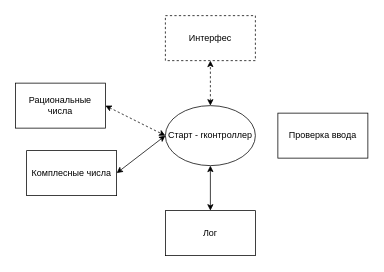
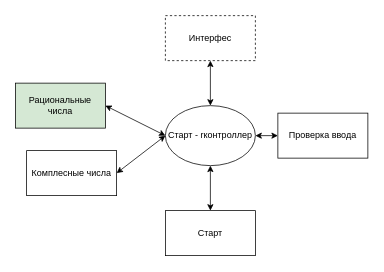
  <mxCell id="0" />
  <mxCell id="1" parent="0" />
  <mxCell id="2" value="Старт - rконтроллер" style="ellipse;whiteSpace=wrap;html=1;" parent="1" vertex="1"><mxGeometry x="220" y="140" width="120" height="80" as="geometry" /></mxCell>
  <mxCell id="3" value="Интерфес" style="rounded=0;whiteSpace=wrap;html=1;dashed=1;" parent="1" vertex="1"><mxGeometry x="220" y="20" width="120" height="60" as="geometry" /></mxCell>
  <mxCell id="4" value="Комплесные числа" style="rounded=0;whiteSpace=wrap;html=1;" parent="1" vertex="1"><mxGeometry x="35" y="200" width="120" height="60" as="geometry" /></mxCell>
- <mxCell id="5" value="Рациональные числа" style="rounded=0;whiteSpace=wrap;html=1;" parent="1" vertex="1"><mxGeometry x="20" y="110" width="120" height="60" as="geometry" /></mxCell>
- <mxCell id="6" value="Лог" style="rounded=0;whiteSpace=wrap;html=1;" parent="1" vertex="1"><mxGeometry x="220" y="280" width="120" height="60" as="geometry" /></mxCell>
- <mxCell id="7" value="" style="endArrow=classic;startArrow=classic;html=1;entryX=0.5;entryY=1;entryDx=0;entryDy=0;exitX=0.5;exitY=0;exitDx=0;exitDy=0;dashed=1;" parent="1" source="2" target="3" edge="1"><mxGeometry width="50" height="50" relative="1" as="geometry"><mxPoint x="50" y="230" as="sourcePoint" /><mxPoint x="100" y="180" as="targetPoint" /></mxGeometry></mxCell>
- <mxCell id="8" value="" style="endArrow=classic;startArrow=classic;html=1;entryX=0;entryY=0.5;entryDx=0;entryDy=0;exitX=1;exitY=0.5;exitDx=0;exitDy=0;dashed=1;" parent="1" source="5" target="2" edge="1"><mxGeometry width="50" height="50" relative="1" as="geometry"><mxPoint x="50" y="230" as="sourcePoint" /><mxPoint x="100" y="180" as="targetPoint" /></mxGeometry></mxCell>
+ <mxCell id="5" value="Рациональные числа" style="rounded=0;whiteSpace=wrap;html=1;fillColor=#d5e8d4;" parent="1" vertex="1"><mxGeometry x="20" y="110" width="120" height="60" as="geometry" /></mxCell>
+ <mxCell id="6" value="Старт" style="rounded=0;whiteSpace=wrap;html=1;" parent="1" vertex="1"><mxGeometry x="220" y="280" width="120" height="60" as="geometry" /></mxCell>
+ <mxCell id="7" value="" style="endArrow=classic;startArrow=classic;html=1;entryX=0.5;entryY=1;entryDx=0;entryDy=0;exitX=0.5;exitY=0;exitDx=0;exitDy=0;" parent="1" source="2" target="3" edge="1"><mxGeometry width="50" height="50" relative="1" as="geometry"><mxPoint x="50" y="230" as="sourcePoint" /><mxPoint x="100" y="180" as="targetPoint" /></mxGeometry></mxCell>
+ <mxCell id="8" value="" style="endArrow=classic;startArrow=classic;html=1;entryX=0;entryY=0.5;entryDx=0;entryDy=0;exitX=1;exitY=0.5;exitDx=0;exitDy=0;" parent="1" source="5" target="2" edge="1"><mxGeometry width="50" height="50" relative="1" as="geometry"><mxPoint x="50" y="230" as="sourcePoint" /><mxPoint x="100" y="180" as="targetPoint" /></mxGeometry></mxCell>
  <mxCell id="9" value="" style="endArrow=classic;startArrow=classic;html=1;exitX=1;exitY=0.5;exitDx=0;exitDy=0;" parent="1" source="4" edge="1"><mxGeometry width="50" height="50" relative="1" as="geometry"><mxPoint x="150" y="300" as="sourcePoint" /><mxPoint x="220" y="180" as="targetPoint" /></mxGeometry></mxCell>
  <mxCell id="10" value="Проверка ввода" style="rounded=0;whiteSpace=wrap;html=1;" parent="1" vertex="1"><mxGeometry x="370" y="150" width="120" height="60" as="geometry" /></mxCell>
+ <mxCell id="11" value="" style="endArrow=classic;startArrow=classic;html=1;entryX=0;entryY=0.5;entryDx=0;entryDy=0;exitX=1;exitY=0.5;exitDx=0;exitDy=0;" parent="1" source="2" target="10" edge="1"><mxGeometry width="50" height="50" relative="1" as="geometry"><mxPoint x="50" y="230" as="sourcePoint" /><mxPoint x="100" y="180" as="targetPoint" /></mxGeometry></mxCell>
  <mxCell id="12" value="" style="endArrow=classic;startArrow=classic;html=1;entryX=0.5;entryY=1;entryDx=0;entryDy=0;exitX=0.5;exitY=0;exitDx=0;exitDy=0;" edge="1" parent="1" source="6" target="2"><mxGeometry width="50" height="50" relative="1" as="geometry"><mxPoint x="260" y="270" as="sourcePoint" /><mxPoint x="310" y="220" as="targetPoint" /></mxGeometry></mxCell>
